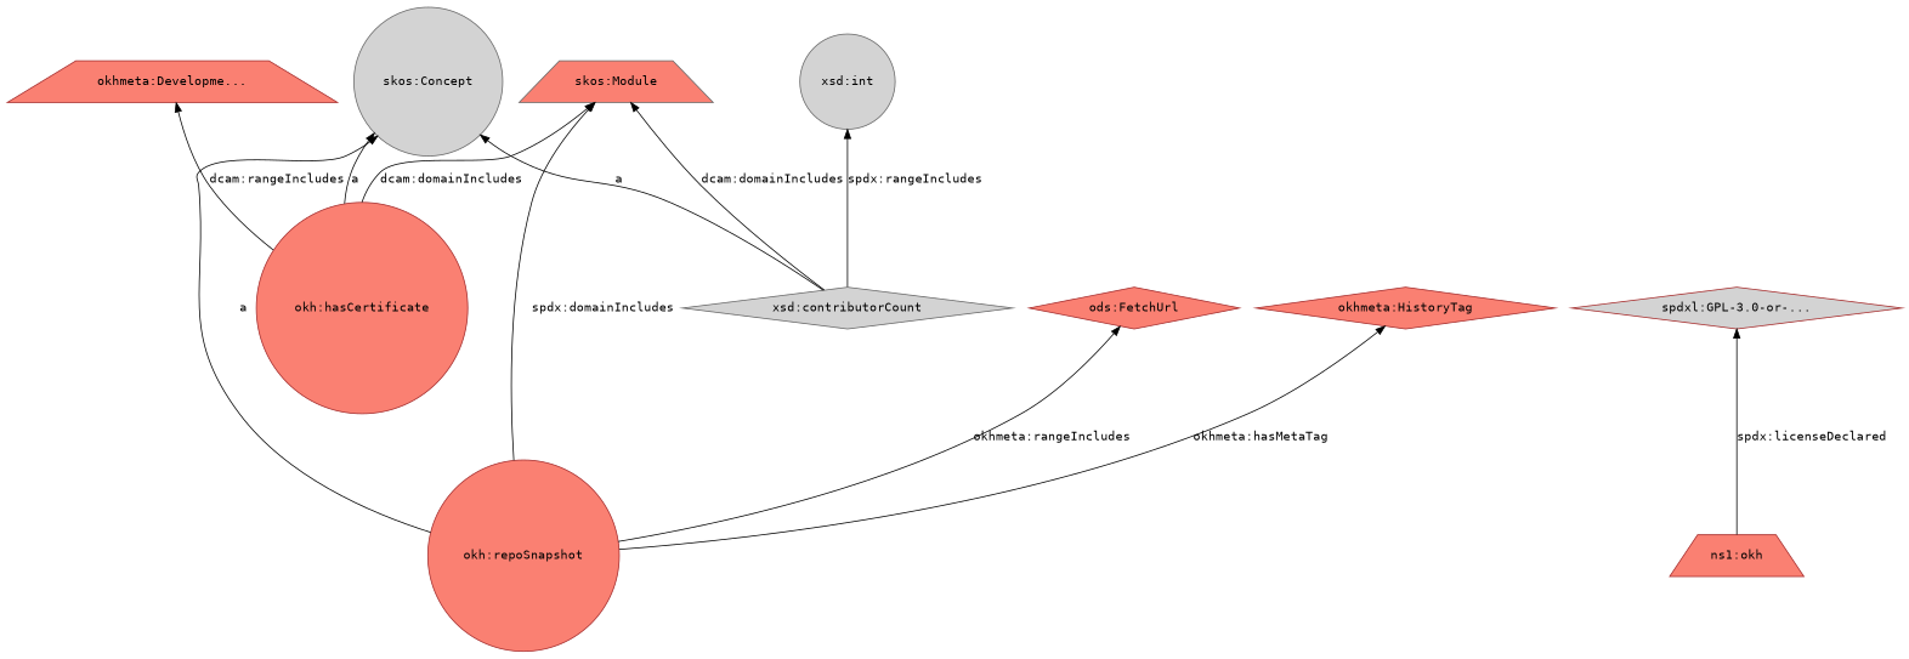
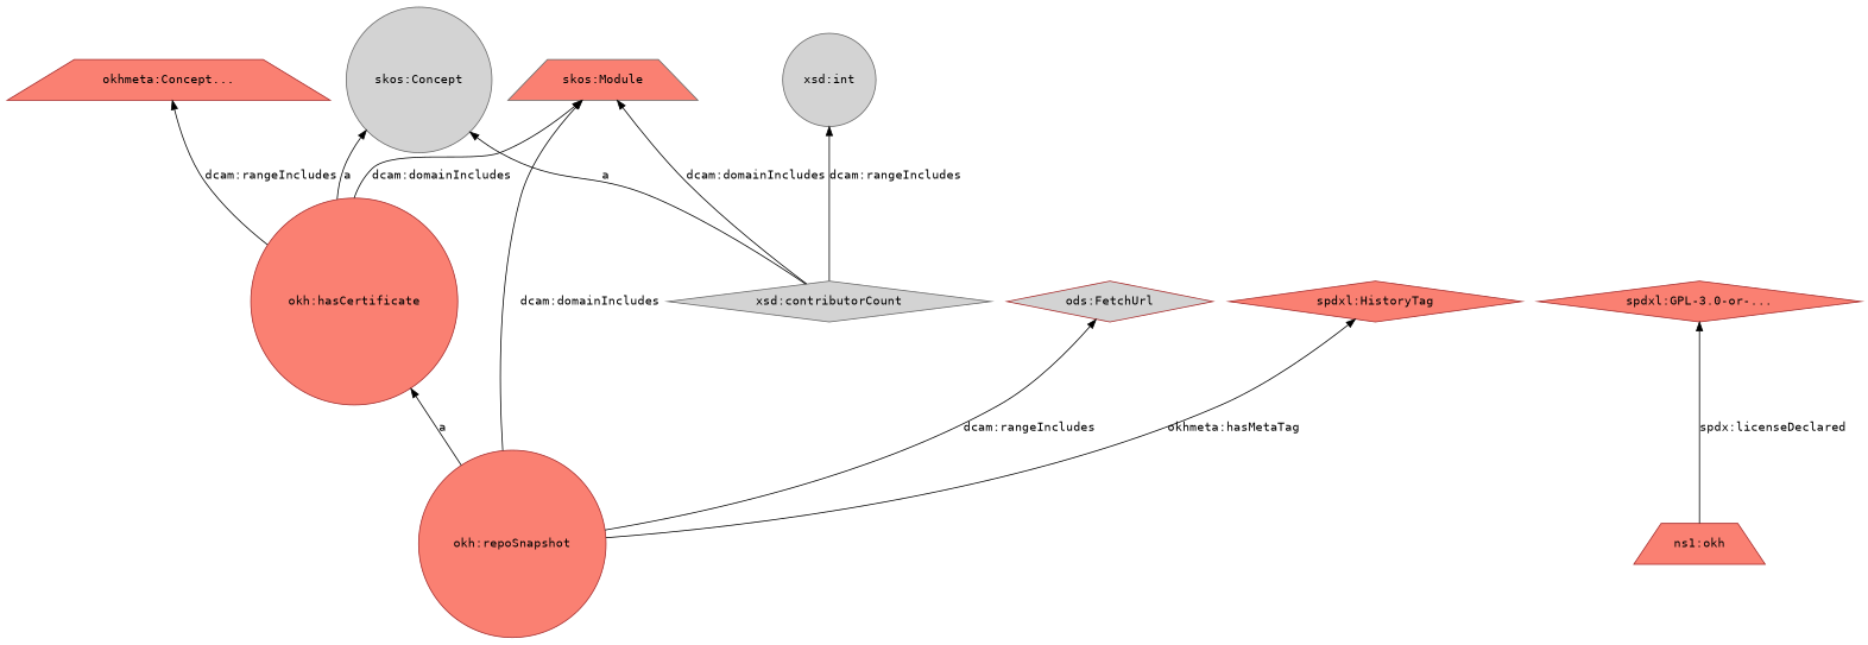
  digraph {
    fontname="DejaVu Sans Mono"
    rankdir=BT
    node [color=brown fillcolor=salmon fontname="DejaVu Sans Mono" shape=circle style=filled]
    edge [fontname="DejaVu Sans Mono"]
    n1 [color=gray40 fillcolor=lightgrey height=.3 label="skos:Concept"]
    n2 [height=.3 label="okh:repoSnapshot"]
    n3 [color=gray40 height=.3 label="skos:Module" shape=trapezium]
-   n4 [height=.3 label="ods:FetchUrl" shape=diamond]
-   n5 [height=.3 label="okhmeta:HistoryTag" shape=diamond]
+   n4 [fillcolor=lightgrey height=.3 label="ods:FetchUrl" shape=diamond]
+   n5 [height=.3 label="spdxl:HistoryTag" shape=diamond]
    n6 [height=.3 label="okh:hasCertificate"]
-   n7 [height=.3 label="okhmeta:Developme..." shape=trapezium]
+   n7 [height=.3 label="okhmeta:Concept..." shape=trapezium]
    n8 [color=gray40 fillcolor=lightgrey height=.3 label="xsd:contributorCount" shape=diamond]
    n9 [color=gray40 fillcolor=lightgrey height=.3 label="xsd:int"]
-   n10 [fillcolor=lightgrey height=.3 label="spdxl:GPL-3.0-or-..." shape=diamond]
+   n10 [height=.3 label="spdxl:GPL-3.0-or-..." shape=diamond]
    n11 [height=.3 label="ns1:okh" shape=trapezium]
-   n2 -> n1 [label=a]
-   n2 -> n3 [label="spdx:domainIncludes"]
-   n2 -> n4 [label="okhmeta:rangeIncludes"]
+   n2 -> n6 [label=a]
+   n2 -> n3 [label="dcam:domainIncludes"]
+   n2 -> n4 [label="dcam:rangeIncludes"]
    n2 -> n5 [label="okhmeta:hasMetaTag"]
    n6 -> n1 [label=a]
    n6 -> n3 [label="dcam:domainIncludes"]
    n6 -> n7 [label="dcam:rangeIncludes"]
    n8 -> n1 [label=a]
    n8 -> n3 [label="dcam:domainIncludes"]
-   n8 -> n9 [label="spdx:rangeIncludes"]
+   n8 -> n9 [label="dcam:rangeIncludes"]
    n11 -> n10 [label="spdx:licenseDeclared"]
  }
